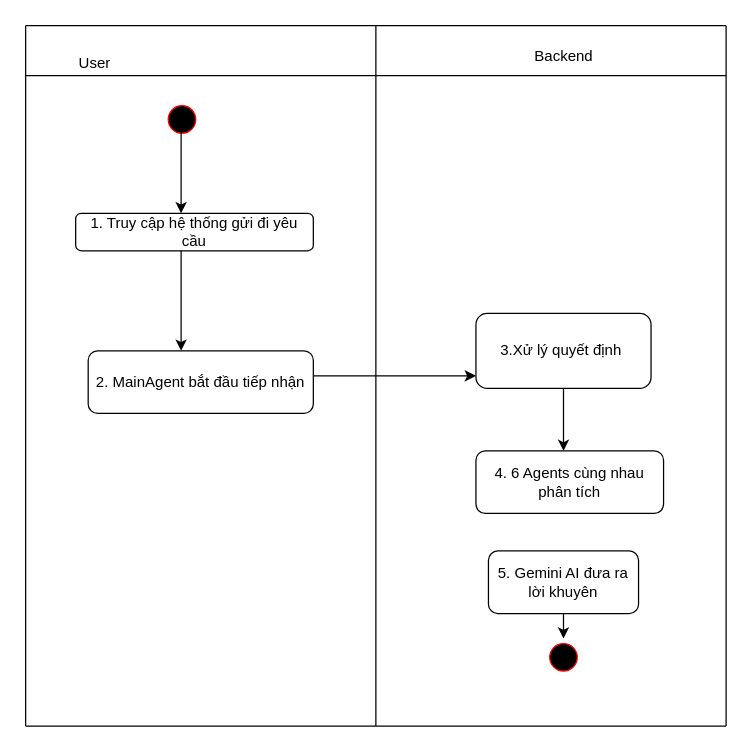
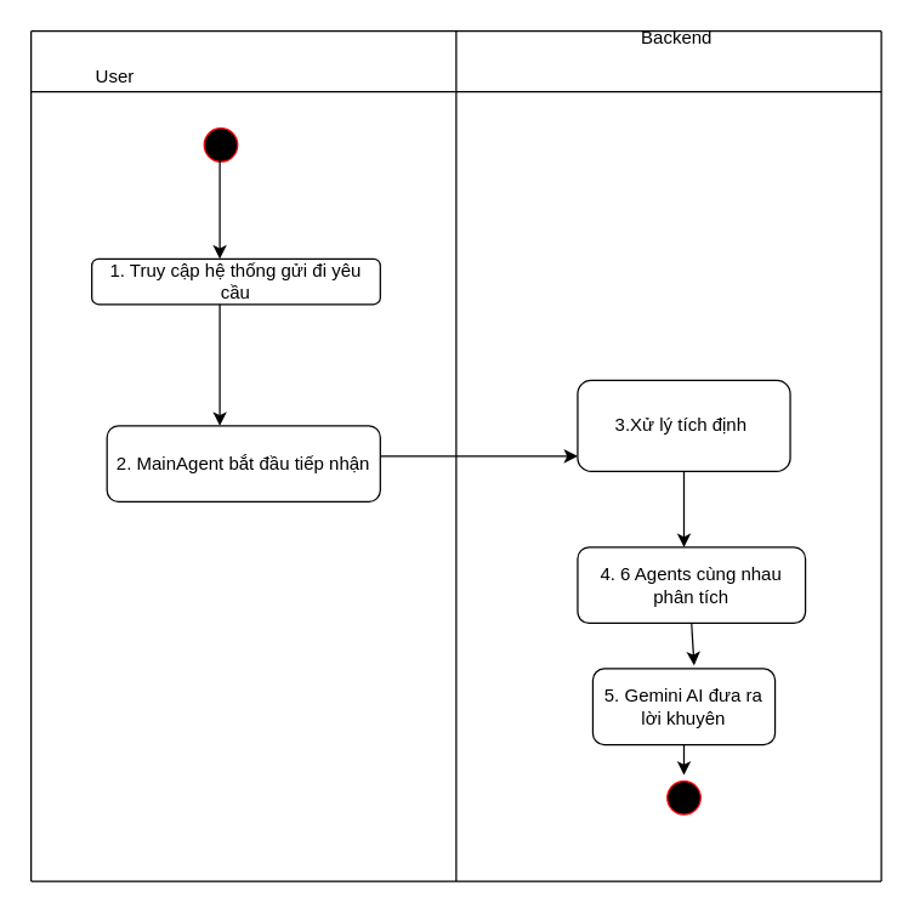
  <mxCell id="0" />
  <mxCell id="1" parent="0" />
  <mxCell id="2" value="" style="endArrow=none;html=1;rounded=0;" edge="1" parent="1"><mxGeometry width="50" height="50" relative="1" as="geometry"><mxPoint x="20" y="580" as="sourcePoint" /><mxPoint x="20" y="20" as="targetPoint" /></mxGeometry></mxCell>
  <mxCell id="3" value="" style="endArrow=none;html=1;rounded=0;" edge="1" parent="1"><mxGeometry width="50" height="50" relative="1" as="geometry"><mxPoint x="20" y="20" as="sourcePoint" /><mxPoint x="580" y="20" as="targetPoint" /></mxGeometry></mxCell>
  <mxCell id="4" value="" style="endArrow=none;html=1;rounded=0;" edge="1" parent="1"><mxGeometry width="50" height="50" relative="1" as="geometry"><mxPoint x="20" y="60" as="sourcePoint" /><mxPoint x="580" y="60" as="targetPoint" /></mxGeometry></mxCell>
  <mxCell id="5" value="" style="endArrow=none;html=1;rounded=0;" edge="1" parent="1"><mxGeometry width="50" height="50" relative="1" as="geometry"><mxPoint x="580" y="580" as="sourcePoint" /><mxPoint x="580" y="20" as="targetPoint" /></mxGeometry></mxCell>
  <mxCell id="6" value="" style="endArrow=none;html=1;rounded=0;" edge="1" parent="1"><mxGeometry width="50" height="50" relative="1" as="geometry"><mxPoint x="300" y="580" as="sourcePoint" /><mxPoint x="300" y="20" as="targetPoint" /></mxGeometry></mxCell>
  <mxCell id="7" value="User" style="text;html=1;align=center;verticalAlign=middle;resizable=0;points=[];autosize=1;strokeColor=none;fillColor=none;" vertex="1" parent="1"><mxGeometry x="50" y="35" width="50" height="30" as="geometry" /></mxCell>
- <mxCell id="8" value="Backend" style="text;html=1;align=center;verticalAlign=middle;resizable=0;points=[];autosize=1;strokeColor=none;fillColor=none;" vertex="1" parent="1"><mxGeometry x="415" y="30" width="70" height="30" as="geometry" /></mxCell>
+ <mxCell id="8" value="Backend" style="text;html=1;align=center;verticalAlign=middle;resizable=0;points=[];autosize=1;strokeColor=none;fillColor=none;" vertex="1" parent="1"><mxGeometry x="410" y="10" width="70" height="30" as="geometry" /></mxCell>
  <mxCell id="9" value="" style="ellipse;html=1;shape=startState;fillColor=#000000;strokeColor=#ff0000;" vertex="1" parent="1"><mxGeometry x="130" y="80" width="30" height="30" as="geometry" /></mxCell>
  <mxCell id="10" value="1. Truy cập hệ thống gửi đi yêu cầu" style="rounded=1;whiteSpace=wrap;html=1;" vertex="1" parent="1"><mxGeometry x="60" y="170" width="190" height="30" as="geometry" /></mxCell>
  <mxCell id="11" value="" style="endArrow=classic;html=1;rounded=0;" edge="1" parent="1"><mxGeometry width="50" height="50" relative="1" as="geometry"><mxPoint x="144.29" y="100" as="sourcePoint" /><mxPoint x="144.29" y="170" as="targetPoint" /></mxGeometry></mxCell>
  <mxCell id="12" value="" style="endArrow=classic;html=1;rounded=0;" edge="1" parent="1"><mxGeometry width="50" height="50" relative="1" as="geometry"><mxPoint x="144.29" y="200" as="sourcePoint" /><mxPoint x="144.29" y="280" as="targetPoint" /></mxGeometry></mxCell>
  <mxCell id="13" value="2. MainAgent bắt đầu tiếp nhận" style="rounded=1;whiteSpace=wrap;html=1;" vertex="1" parent="1"><mxGeometry x="70" y="280" width="180" height="50" as="geometry" /></mxCell>
  <mxCell id="14" value="" style="endArrow=classic;html=1;rounded=0;" edge="1" parent="1"><mxGeometry width="50" height="50" relative="1" as="geometry"><mxPoint x="250" y="300" as="sourcePoint" /><mxPoint x="380" y="300" as="targetPoint" /></mxGeometry></mxCell>
- <mxCell id="15" value="3.Xử lý quyết định&amp;nbsp;" style="rounded=1;whiteSpace=wrap;html=1;" vertex="1" parent="1"><mxGeometry x="380" y="250" width="140" height="60" as="geometry" /></mxCell>
+ <mxCell id="15" value="3.Xử lý tích định&amp;nbsp;" style="rounded=1;whiteSpace=wrap;html=1;" vertex="1" parent="1"><mxGeometry x="380" y="250" width="140" height="60" as="geometry" /></mxCell>
  <mxCell id="16" value="" style="endArrow=classic;html=1;rounded=0;" edge="1" parent="1"><mxGeometry width="50" height="50" relative="1" as="geometry"><mxPoint x="450" y="310" as="sourcePoint" /><mxPoint x="450" y="360" as="targetPoint" /></mxGeometry></mxCell>
  <mxCell id="17" value="4. 6 Agents cùng nhau phân tích" style="rounded=1;whiteSpace=wrap;html=1;" vertex="1" parent="1"><mxGeometry x="380" y="360" width="150" height="50" as="geometry" /></mxCell>
+ <mxCell id="18" value="" style="endArrow=classic;html=1;rounded=0;exitX=0.5;exitY=1;exitDx=0;exitDy=0;entryX=0.556;entryY=-0.044;entryDx=0;entryDy=0;entryPerimeter=0;" edge="1" parent="1" source="17" target="21"><mxGeometry width="50" height="50" relative="1" as="geometry"><mxPoint x="449.76" y="400" as="sourcePoint" /><mxPoint x="449.76" y="440" as="targetPoint" /></mxGeometry></mxCell>
  <mxCell id="19" value="" style="ellipse;html=1;shape=startState;fillColor=#000000;strokeColor=#ff0000;" vertex="1" parent="1"><mxGeometry x="435" y="510" width="30" height="30" as="geometry" /></mxCell>
  <mxCell id="20" value="" style="endArrow=none;html=1;rounded=0;" edge="1" parent="1"><mxGeometry width="50" height="50" relative="1" as="geometry"><mxPoint x="20" y="580" as="sourcePoint" /><mxPoint x="580" y="580" as="targetPoint" /></mxGeometry></mxCell>
  <mxCell id="21" value="5. Gemini AI đưa ra lời khuyên" style="rounded=1;whiteSpace=wrap;html=1;" vertex="1" parent="1"><mxGeometry x="390" y="440" width="120" height="50" as="geometry" /></mxCell>
  <mxCell id="22" value="" style="endArrow=classic;html=1;rounded=0;exitX=0.5;exitY=1;exitDx=0;exitDy=0;" edge="1" parent="1" source="21"><mxGeometry width="50" height="50" relative="1" as="geometry"><mxPoint x="460" y="510" as="sourcePoint" /><mxPoint x="450" y="510" as="targetPoint" /></mxGeometry></mxCell>
